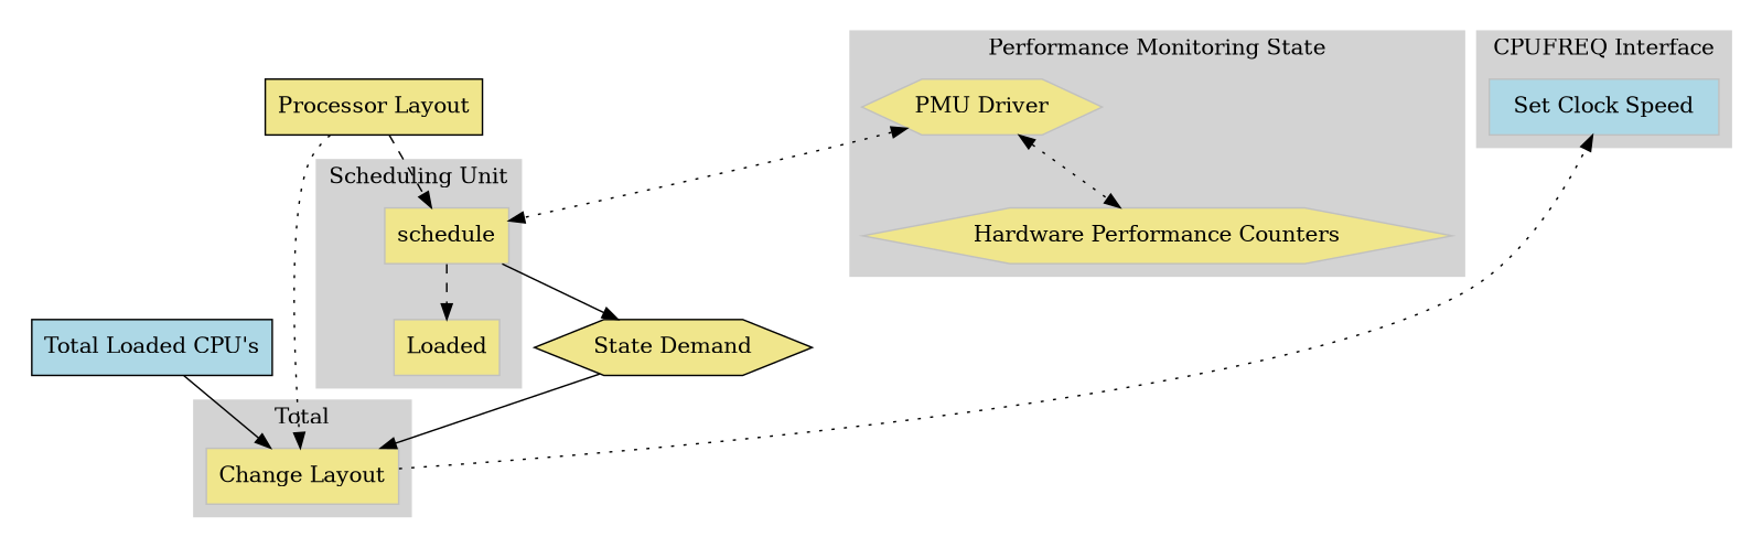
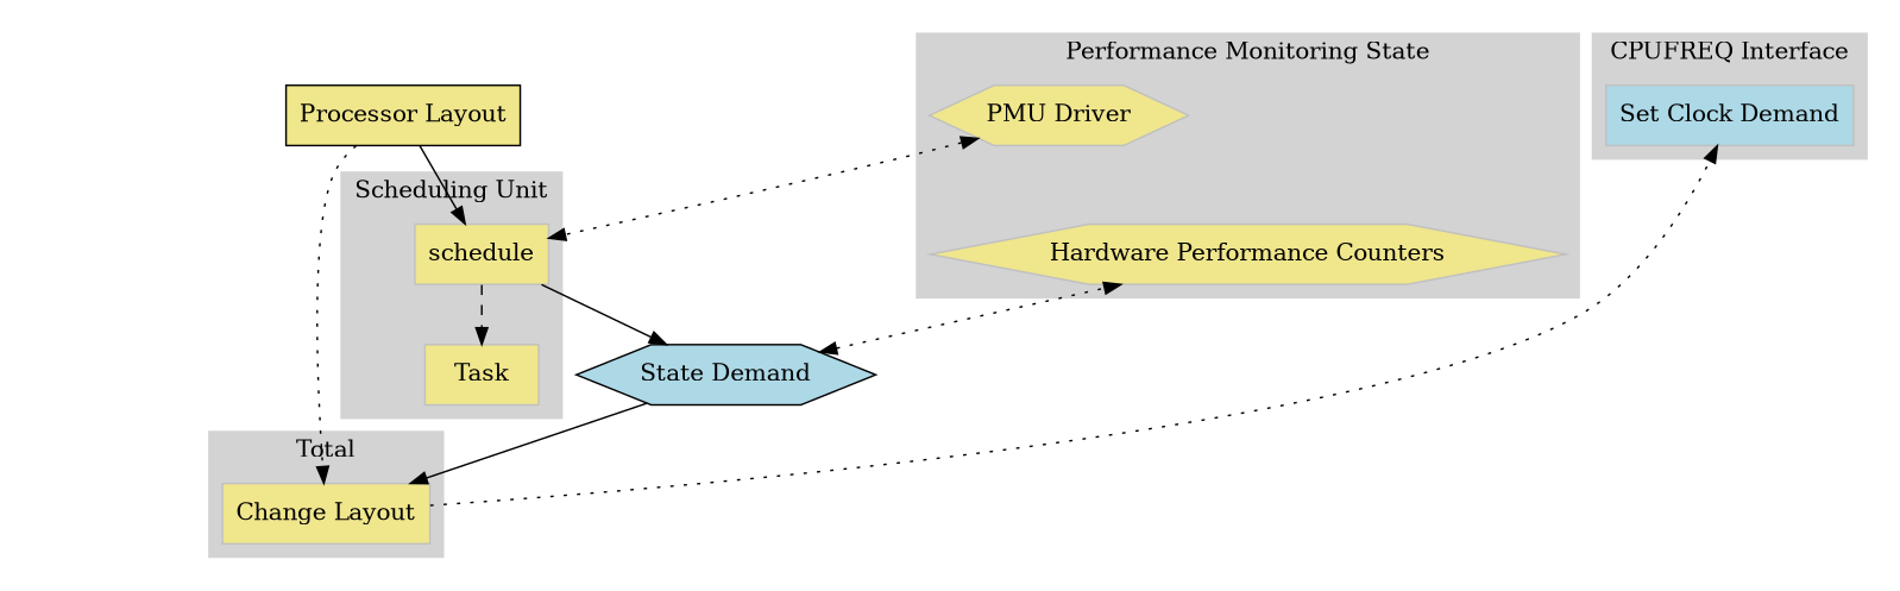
  digraph {
    node [color=grey fillcolor=khaki shape=box style=filled]
    edge [style=dotted weight=8]
    n1 [label="Change Layout"]
-   n2 [label=Loaded]
+   n2 [label=Task]
    schedule
-   n4 [label="State Demand" shape=hexagon color=""]
+   n4 [fillcolor=lightblue label="State Demand" shape=hexagon color=""]
    n5 [label="Processor Layout" color=""]
-   n6 [fillcolor=lightblue label="Total Loaded CPU's" color=""]
-   n7 [fillcolor=lightblue label="Set Clock Speed"]
+   n7 [fillcolor=lightblue label="Set Clock Demand"]
    n8 [label="Hardware Performance Counters" shape=hexagon]
    n9 [label="PMU Driver" shape=hexagon]
    subgraph cluster_1 {
      color=white
      rank=8
      n4
      n5
-     n6
      subgraph cluster_2 {
        color=lightgrey
        label=Total
        rank=8
        style=filled
        n1
      }
      subgraph cluster_3 {
        color=lightgrey
        label="Scheduling Unit"
        rank=8
        style=filled
        n2
        schedule
      }
    }
    subgraph cluster_4 {
      color=white
      rank=4
      subgraph cluster_5 {
        color=lightgrey
        label="CPUFREQ Interface"
        rank=4
        style=filled
        n7
      }
      subgraph cluster_6 {
        color=lightgrey
        label="Performance Monitoring State"
        rank=4
        style=filled
        n8
        n9
      }
    }
    n1 -> n7 [weight=5]
    schedule -> n2 [style=dashed weight=""]
    schedule -> n4 [style=solid]
    n4 -> n1 [style=solid weight=""]
    n5 -> n1
-   n5 -> schedule [style=dashed]
-   n6 -> n1 [style=solid]
+   n5 -> schedule [style=solid]
    n9 -> schedule [dir=both]
-   n9 -> n8 [dir=both weight=""]
+   n4 -> n8 [dir=both weight=""]
  }
